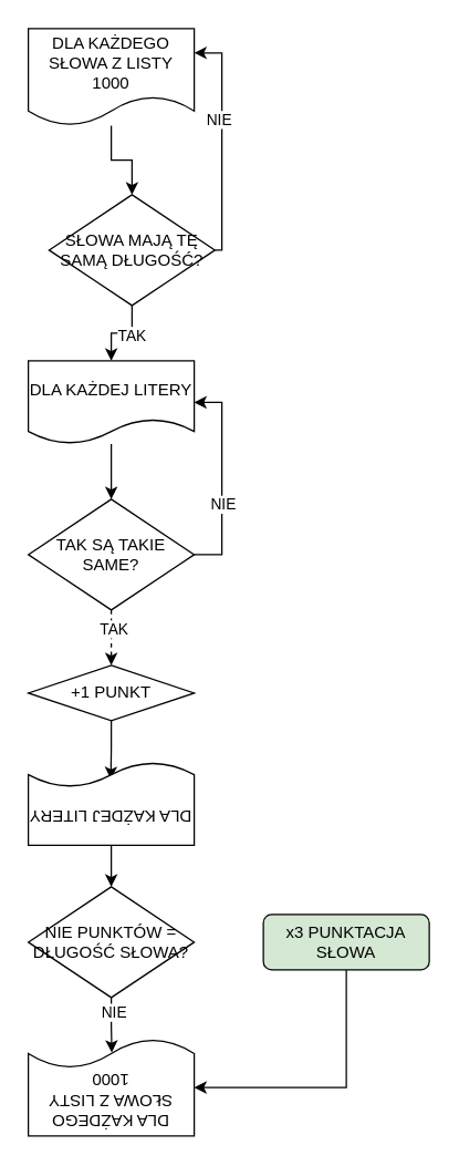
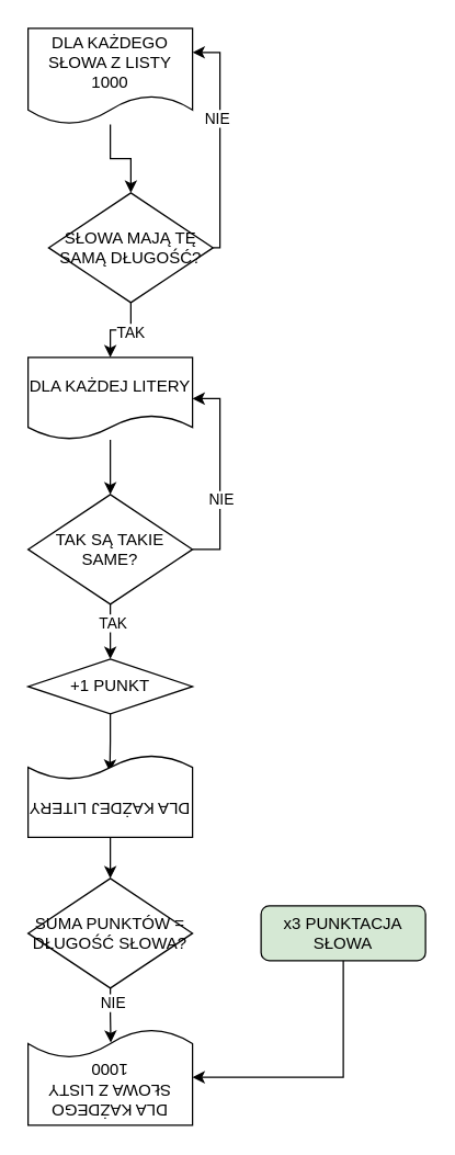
  <mxCell id="0" />
  <mxCell id="1" parent="0" />
  <mxCell id="2" style="edgeStyle=orthogonalEdgeStyle;rounded=0;orthogonalLoop=1;jettySize=auto;html=1;entryX=0.5;entryY=0;entryDx=0;entryDy=0;" edge="1" parent="1" source="3" target="10"><mxGeometry relative="1" as="geometry" /></mxCell>
  <mxCell id="3" value="DLA KAŻDEGO SŁOWA Z LISTY 1000" style="shape=document;whiteSpace=wrap;html=1;boundedLbl=1;" vertex="1" parent="1"><mxGeometry x="20" y="20" width="120" height="70" as="geometry" /></mxCell>
  <mxCell id="4" style="edgeStyle=orthogonalEdgeStyle;rounded=0;orthogonalLoop=1;jettySize=auto;html=1;entryX=0.5;entryY=0;entryDx=0;entryDy=0;" edge="1" parent="1" source="5" target="15"><mxGeometry relative="1" as="geometry" /></mxCell>
  <mxCell id="5" value="DLA KAŻDEJ LITERY" style="shape=document;whiteSpace=wrap;html=1;boundedLbl=1;" vertex="1" parent="1"><mxGeometry x="20" y="260" width="120" height="60" as="geometry" /></mxCell>
  <mxCell id="6" style="edgeStyle=orthogonalEdgeStyle;rounded=0;orthogonalLoop=1;jettySize=auto;html=1;entryX=1;entryY=0.25;entryDx=0;entryDy=0;" edge="1" parent="1" source="10" target="3"><mxGeometry relative="1" as="geometry"><Array as="points"><mxPoint x="160" y="180" /><mxPoint x="160" y="38" /></Array></mxGeometry></mxCell>
  <mxCell id="7" value="NIE" style="edgeLabel;html=1;align=center;verticalAlign=middle;resizable=0;points=[];" vertex="1" connectable="0" parent="6"><mxGeometry x="0.197" y="3" relative="1" as="geometry"><mxPoint as="offset" /></mxGeometry></mxCell>
  <mxCell id="8" style="edgeStyle=orthogonalEdgeStyle;rounded=0;orthogonalLoop=1;jettySize=auto;html=1;entryX=0.5;entryY=0;entryDx=0;entryDy=0;" edge="1" parent="1" source="10" target="5"><mxGeometry relative="1" as="geometry" /></mxCell>
  <mxCell id="9" value="TAK" style="edgeLabel;html=1;align=center;verticalAlign=middle;resizable=0;points=[];" vertex="1" connectable="0" parent="8"><mxGeometry x="-0.252" y="1" relative="1" as="geometry"><mxPoint as="offset" /></mxGeometry></mxCell>
  <mxCell id="10" value="SŁOWA MAJĄ TĘ SAMĄ DŁUGOŚĆ?" style="rhombus;whiteSpace=wrap;html=1;" vertex="1" parent="1"><mxGeometry x="35" y="140" width="120" height="80" as="geometry" /></mxCell>
  <mxCell id="11" style="edgeStyle=orthogonalEdgeStyle;rounded=0;orthogonalLoop=1;jettySize=auto;html=1;entryX=1;entryY=0.5;entryDx=0;entryDy=0;" edge="1" parent="1" source="15" target="5"><mxGeometry relative="1" as="geometry"><Array as="points"><mxPoint x="160" y="400" /><mxPoint x="160" y="290" /></Array></mxGeometry></mxCell>
  <mxCell id="12" value="NIE" style="edgeLabel;html=1;align=center;verticalAlign=middle;resizable=0;points=[];" vertex="1" connectable="0" parent="11"><mxGeometry x="-0.235" relative="1" as="geometry"><mxPoint as="offset" /></mxGeometry></mxCell>
- <mxCell id="13" style="edgeStyle=orthogonalEdgeStyle;rounded=0;orthogonalLoop=1;jettySize=auto;html=1;entryX=0.5;entryY=0;entryDx=0;entryDy=0;dashed=1;" edge="1" parent="1" source="15" target="17"><mxGeometry relative="1" as="geometry" /></mxCell>
+ <mxCell id="13" style="edgeStyle=orthogonalEdgeStyle;rounded=0;orthogonalLoop=1;jettySize=auto;html=1;entryX=0.5;entryY=0;entryDx=0;entryDy=0;" edge="1" parent="1" source="15" target="17"><mxGeometry relative="1" as="geometry" /></mxCell>
  <mxCell id="14" value="TAK" style="edgeLabel;html=1;align=center;verticalAlign=middle;resizable=0;points=[];" vertex="1" connectable="0" parent="13"><mxGeometry x="-0.347" y="1" relative="1" as="geometry"><mxPoint as="offset" /></mxGeometry></mxCell>
  <mxCell id="15" value="TAK SĄ TAKIE SAME?" style="rhombus;whiteSpace=wrap;html=1;" vertex="1" parent="1"><mxGeometry x="20" y="360" width="120" height="80" as="geometry" /></mxCell>
  <mxCell id="16" style="edgeStyle=orthogonalEdgeStyle;rounded=0;orthogonalLoop=1;jettySize=auto;html=1;entryX=0.503;entryY=0.797;entryDx=0;entryDy=0;entryPerimeter=0;" edge="1" parent="1" source="17" target="19"><mxGeometry relative="1" as="geometry" /></mxCell>
  <mxCell id="17" value="+1 PUNKT" style="rhombus;whiteSpace=wrap;html=1;" vertex="1" parent="1"><mxGeometry x="20" y="480" width="120" height="40" as="geometry" /></mxCell>
  <mxCell id="18" style="edgeStyle=orthogonalEdgeStyle;rounded=0;orthogonalLoop=1;jettySize=auto;html=1;entryX=0.5;entryY=0;entryDx=0;entryDy=0;" edge="1" parent="1" source="19" target="22"><mxGeometry relative="1" as="geometry" /></mxCell>
  <mxCell id="19" value="DLA KAŻDEJ LITERY" style="shape=document;whiteSpace=wrap;html=1;boundedLbl=1;rotation=-180;" vertex="1" parent="1"><mxGeometry x="20" y="550" width="120" height="60" as="geometry" /></mxCell>
  <mxCell id="20" style="edgeStyle=orthogonalEdgeStyle;rounded=0;orthogonalLoop=1;jettySize=auto;html=1;entryX=0.497;entryY=0.86;entryDx=0;entryDy=0;entryPerimeter=0;" edge="1" parent="1" source="22" target="23"><mxGeometry relative="1" as="geometry" /></mxCell>
  <mxCell id="21" value="NIE" style="edgeLabel;html=1;align=center;verticalAlign=middle;resizable=0;points=[];" vertex="1" connectable="0" parent="20"><mxGeometry x="-0.357" y="1" relative="1" as="geometry"><mxPoint y="-3" as="offset" /></mxGeometry></mxCell>
- <mxCell id="22" value="NIE PUNKTÓW = DŁUGOŚĆ SŁOWA?" style="rhombus;whiteSpace=wrap;html=1;" vertex="1" parent="1"><mxGeometry x="20" y="640" width="120" height="80" as="geometry" /></mxCell>
+ <mxCell id="22" value="SUMA PUNKTÓW = DŁUGOŚĆ SŁOWA?" style="rhombus;whiteSpace=wrap;html=1;" vertex="1" parent="1"><mxGeometry x="20" y="640" width="120" height="80" as="geometry" /></mxCell>
  <mxCell id="23" value="DLA KAŻDEGO SŁOWA Z LISTY 1000" style="shape=document;whiteSpace=wrap;html=1;boundedLbl=1;rotation=-180;" vertex="1" parent="1"><mxGeometry x="20" y="750" width="120" height="70" as="geometry" /></mxCell>
  <mxCell id="24" style="edgeStyle=orthogonalEdgeStyle;rounded=0;orthogonalLoop=1;jettySize=auto;html=1;entryX=0;entryY=0.5;entryDx=0;entryDy=0;" edge="1" parent="1" source="25" target="23"><mxGeometry relative="1" as="geometry"><Array as="points"><mxPoint x="250" y="785" /></Array></mxGeometry></mxCell>
  <mxCell id="25" value="x3 PUNKTACJA SŁOWA" style="rounded=1;whiteSpace=wrap;html=1;fillColor=#d5e8d4;" vertex="1" parent="1"><mxGeometry x="190" y="660" width="120" height="40" as="geometry" /></mxCell>
